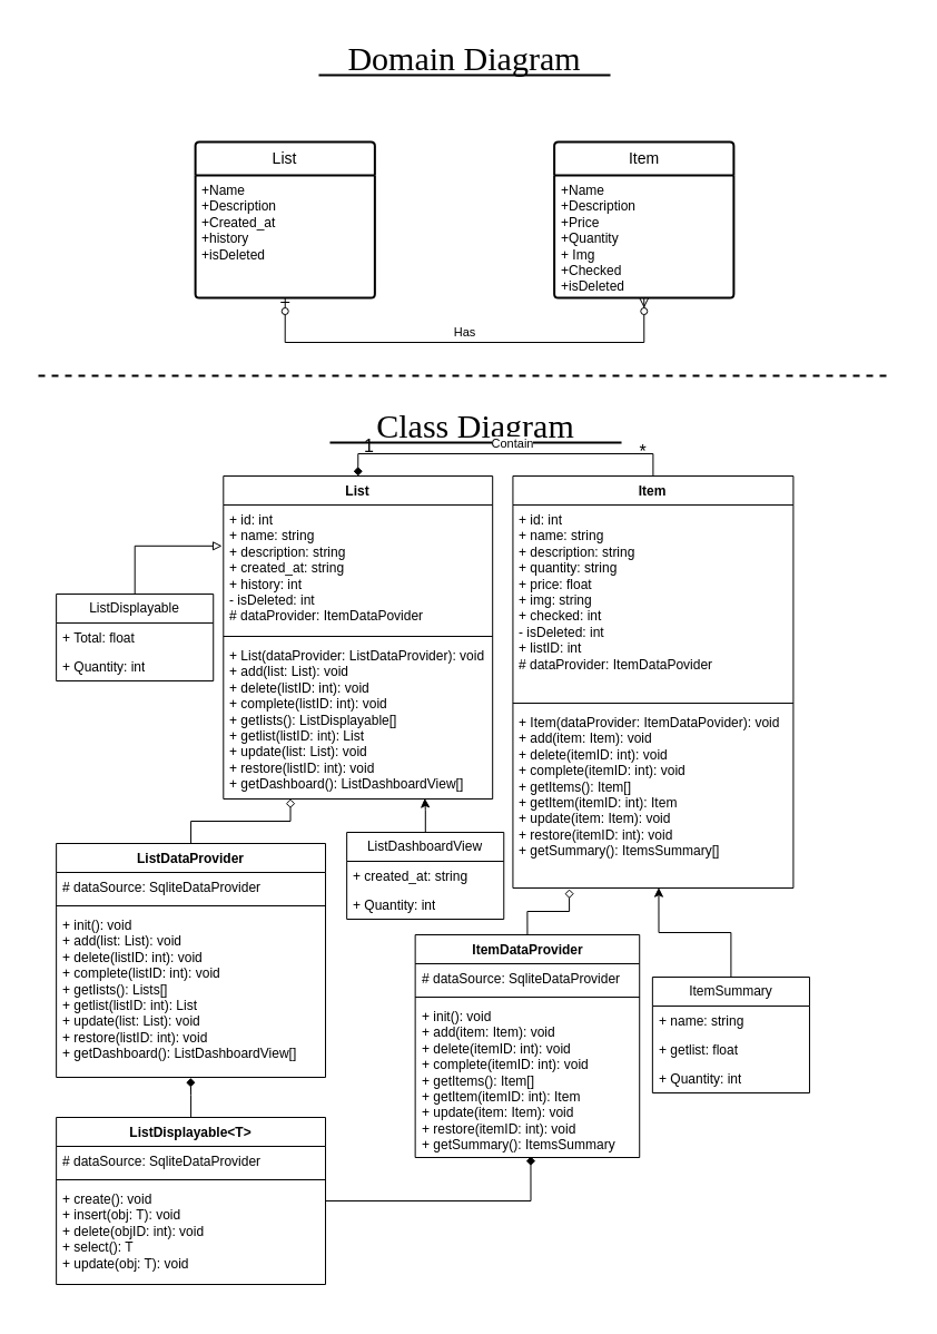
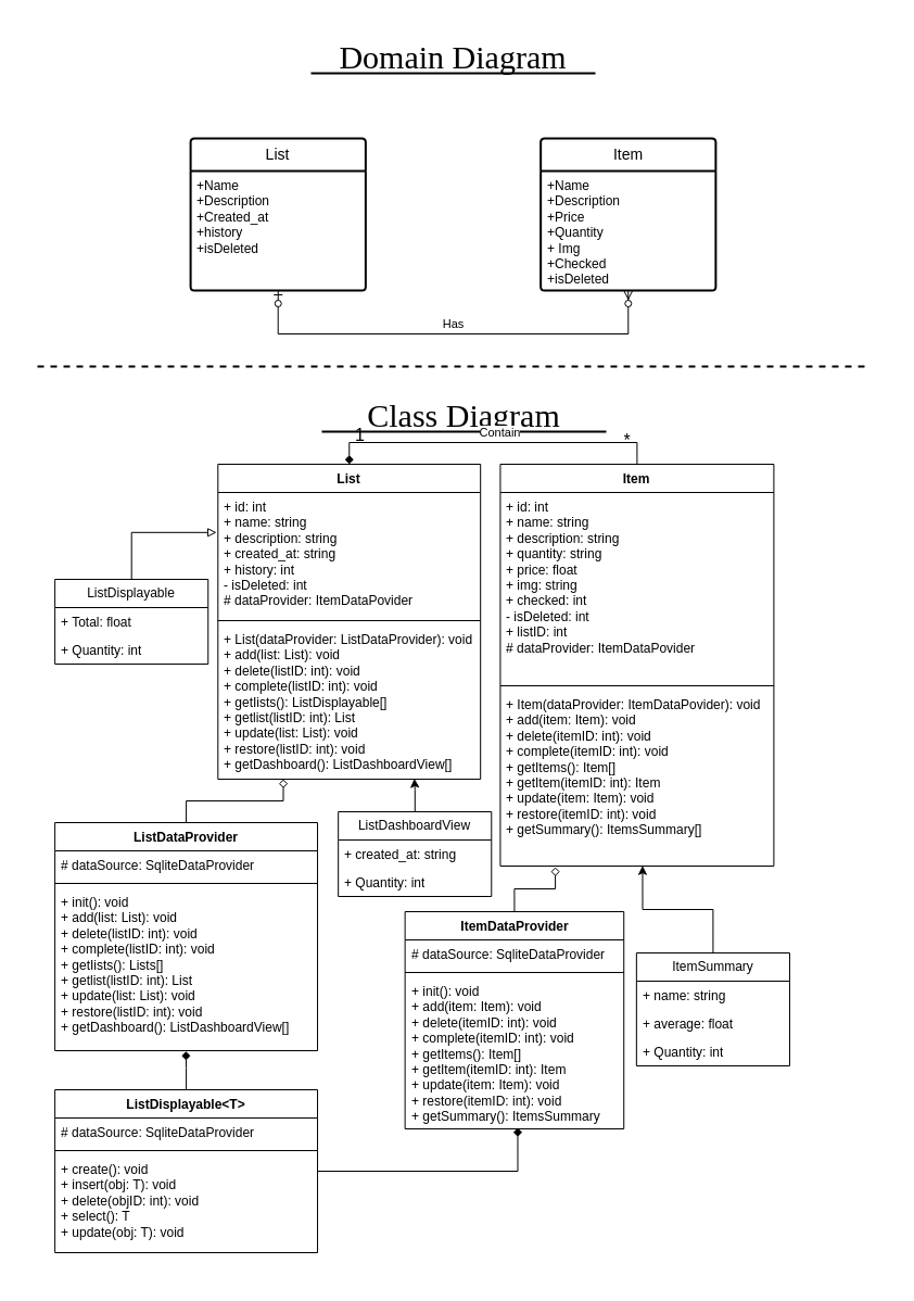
  <mxCell id="0" />
  <mxCell id="1" parent="0" />
  <mxCell id="2" value="" style="swimlane;startSize=0;strokeColor=none;fillColor=#FFFFFF;" vertex="1" parent="1"><mxGeometry x="20" y="20" width="800" height="1156" as="geometry"><mxRectangle x="20" y="10" width="50" height="40" as="alternateBounds" /></mxGeometry></mxCell>
  <mxCell id="3" value="" style="group" vertex="1" connectable="0" parent="2"><mxGeometry x="14" y="17" width="766" height="1116" as="geometry" /></mxCell>
  <mxCell id="4" value="List" style="swimlane;childLayout=stackLayout;horizontal=1;startSize=30;horizontalStack=0;rounded=1;fontSize=14;fontStyle=0;strokeWidth=2;resizeParent=0;resizeLast=1;shadow=0;dashed=0;align=center;arcSize=4;whiteSpace=wrap;html=1;" vertex="1" parent="3"><mxGeometry x="141.105" y="90" width="161.263" height="140" as="geometry" /></mxCell>
  <mxCell id="5" value="+Name&lt;br&gt;+Description&lt;div&gt;+Created_at&lt;br&gt;+history&lt;div&gt;+isDeleted&lt;/div&gt;&lt;/div&gt;" style="align=left;strokeColor=none;fillColor=none;spacingLeft=4;spacingRight=4;fontSize=12;verticalAlign=top;resizable=0;rotatable=0;part=1;html=1;whiteSpace=wrap;" vertex="1" parent="4"><mxGeometry y="30" width="161.263" height="110" as="geometry" /></mxCell>
  <mxCell id="6" value="Item" style="swimlane;childLayout=stackLayout;horizontal=1;startSize=30;horizontalStack=0;rounded=1;fontSize=14;fontStyle=0;strokeWidth=2;resizeParent=0;resizeLast=1;shadow=0;dashed=0;align=center;arcSize=4;whiteSpace=wrap;html=1;" vertex="1" parent="3"><mxGeometry x="463.632" y="90" width="161.263" height="140" as="geometry" /></mxCell>
  <mxCell id="7" value="+Name&lt;br&gt;+Description&lt;br&gt;+Price&lt;div&gt;+Quantity&lt;/div&gt;&lt;div&gt;+ Img&lt;/div&gt;&lt;div&gt;+Checked&lt;br&gt;&lt;div&gt;+isDeleted&lt;/div&gt;&lt;/div&gt;" style="align=left;strokeColor=none;fillColor=none;spacingLeft=4;spacingRight=4;fontSize=12;verticalAlign=top;resizable=0;rotatable=0;part=1;html=1;whiteSpace=wrap;" vertex="1" parent="6"><mxGeometry y="30" width="161.263" height="110" as="geometry" /></mxCell>
  <mxCell id="8" value="" style="edgeStyle=orthogonalEdgeStyle;fontSize=12;html=1;endArrow=ERzeroToMany;startArrow=ERzeroToOne;rounded=0;entryX=0.5;entryY=1;entryDx=0;entryDy=0;exitX=0.5;exitY=1;exitDx=0;exitDy=0;" edge="1" parent="3" source="5" target="7"><mxGeometry width="100" height="100" relative="1" as="geometry"><mxPoint x="241.895" y="370" as="sourcePoint" /><mxPoint x="342.684" y="270" as="targetPoint" /><Array as="points"><mxPoint x="221.737" y="270" /><mxPoint x="544.263" y="270" /></Array></mxGeometry></mxCell>
  <mxCell id="9" value="Has" style="edgeLabel;html=1;align=center;verticalAlign=middle;resizable=0;points=[];" vertex="1" connectable="0" parent="8"><mxGeometry x="0.013" relative="1" as="geometry"><mxPoint x="-3" y="-10" as="offset" /></mxGeometry></mxCell>
  <mxCell id="10" value="&lt;font style=&quot;font-size: 30px;&quot; face=&quot;Verdana&quot;&gt;Domain Diagram&lt;/font&gt;" style="text;html=1;align=center;verticalAlign=middle;whiteSpace=wrap;rounded=0;" vertex="1" parent="3"><mxGeometry x="251.974" width="262.053" height="30" as="geometry" /></mxCell>
  <mxCell id="11" value="" style="endArrow=none;html=1;rounded=0;entryX=1;entryY=1;entryDx=0;entryDy=0;exitX=0;exitY=1;exitDx=0;exitDy=0;strokeWidth=2;" edge="1" parent="3" source="10" target="10"><mxGeometry width="50" height="50" relative="1" as="geometry"><mxPoint x="298.337" y="98" as="sourcePoint" /><mxPoint x="348.732" y="48" as="targetPoint" /></mxGeometry></mxCell>
  <mxCell id="12" value="" style="endArrow=none;dashed=1;html=1;rounded=0;strokeWidth=2;" edge="1" parent="3"><mxGeometry width="50" height="50" relative="1" as="geometry"><mxPoint y="300" as="sourcePoint" /><mxPoint x="766" y="300" as="targetPoint" /></mxGeometry></mxCell>
  <mxCell id="13" value="&lt;font style=&quot;font-size: 30px;&quot; face=&quot;Verdana&quot;&gt;Class Diagram&lt;/font&gt;" style="text;html=1;align=center;verticalAlign=middle;whiteSpace=wrap;rounded=0;" vertex="1" parent="3"><mxGeometry x="261.974" y="330" width="262.053" height="30" as="geometry" /></mxCell>
  <mxCell id="14" value="" style="endArrow=none;html=1;rounded=0;entryX=1;entryY=1;entryDx=0;entryDy=0;exitX=0;exitY=1;exitDx=0;exitDy=0;strokeWidth=2;" edge="1" source="13" target="13" parent="3"><mxGeometry width="50" height="50" relative="1" as="geometry"><mxPoint x="298.337" y="438" as="sourcePoint" /><mxPoint x="348.732" y="388" as="targetPoint" /></mxGeometry></mxCell>
  <mxCell id="15" value="List" style="swimlane;fontStyle=1;align=center;verticalAlign=top;childLayout=stackLayout;horizontal=1;startSize=26;horizontalStack=0;resizeParent=1;resizeParentMax=0;resizeLast=0;collapsible=1;marginBottom=0;whiteSpace=wrap;html=1;" vertex="1" parent="3"><mxGeometry x="166.303" y="390" width="241.895" height="290" as="geometry" /></mxCell>
  <mxCell id="16" value="&lt;div&gt;+ id: int&lt;/div&gt;+ name: string&lt;div&gt;+ description: string&lt;/div&gt;&lt;div&gt;+ created_at: string&lt;/div&gt;&lt;div&gt;+ history: int&lt;/div&gt;&lt;div&gt;- isDeleted: int&lt;/div&gt;&lt;div&gt;# dataProvider: ItemDataPovider&lt;/div&gt;" style="text;strokeColor=none;fillColor=none;align=left;verticalAlign=top;spacingLeft=4;spacingRight=4;overflow=hidden;rotatable=0;points=[[0,0.5],[1,0.5]];portConstraint=eastwest;whiteSpace=wrap;html=1;" vertex="1" parent="15"><mxGeometry y="26" width="241.895" height="114" as="geometry" /></mxCell>
  <mxCell id="17" value="" style="line;strokeWidth=1;fillColor=none;align=left;verticalAlign=middle;spacingTop=-1;spacingLeft=3;spacingRight=3;rotatable=0;labelPosition=right;points=[];portConstraint=eastwest;strokeColor=inherit;" vertex="1" parent="15"><mxGeometry y="140" width="241.895" height="8" as="geometry" /></mxCell>
  <mxCell id="18" value="+ List(dataProvider: ListDataProvider): void&lt;br&gt;+ add(list: List): void&lt;div&gt;+ delete(listID: int): void&lt;/div&gt;&lt;div&gt;+ complete(listID: int): void&lt;/div&gt;&lt;div&gt;+ getIists(): ListDisplayable[]&lt;/div&gt;&lt;div&gt;+ getlist(listID: int): List&lt;/div&gt;&lt;div&gt;+ update(list: List): void&lt;/div&gt;&lt;div&gt;+ restore(listID: int): void&lt;/div&gt;&lt;div&gt;+ getDashboard(): ListDashboardView[]&lt;/div&gt;" style="text;strokeColor=none;fillColor=none;align=left;verticalAlign=top;spacingLeft=4;spacingRight=4;overflow=hidden;rotatable=0;points=[[0,0.5],[1,0.5]];portConstraint=eastwest;whiteSpace=wrap;html=1;" vertex="1" parent="15"><mxGeometry y="148" width="241.895" height="142" as="geometry" /></mxCell>
  <mxCell id="19" style="edgeStyle=orthogonalEdgeStyle;rounded=0;orthogonalLoop=1;jettySize=auto;html=1;entryX=0.5;entryY=0;entryDx=0;entryDy=0;exitX=0.5;exitY=0;exitDx=0;exitDy=0;endArrow=diamond;endFill=1;" edge="1" parent="3" source="23" target="15"><mxGeometry relative="1" as="geometry" /></mxCell>
  <mxCell id="20" value="Contain" style="edgeLabel;html=1;align=center;verticalAlign=middle;resizable=0;points=[];" vertex="1" connectable="0" parent="19"><mxGeometry x="-0.037" relative="1" as="geometry"><mxPoint y="-10" as="offset" /></mxGeometry></mxCell>
  <mxCell id="21" value="1" style="edgeLabel;html=1;align=center;verticalAlign=middle;resizable=0;points=[];labelBackgroundColor=none;fontSize=16;" vertex="1" connectable="0" parent="19"><mxGeometry x="0.81" y="-2" relative="1" as="geometry"><mxPoint y="-6" as="offset" /></mxGeometry></mxCell>
  <mxCell id="22" value="*" style="edgeLabel;html=1;align=center;verticalAlign=middle;resizable=0;points=[];labelBackgroundColor=none;fontSize=16;" vertex="1" connectable="0" parent="19"><mxGeometry x="-0.804" y="-1" relative="1" as="geometry"><mxPoint y="-2" as="offset" /></mxGeometry></mxCell>
  <mxCell id="23" value="Item" style="swimlane;fontStyle=1;align=center;verticalAlign=top;childLayout=stackLayout;horizontal=1;startSize=26;horizontalStack=0;resizeParent=1;resizeParentMax=0;resizeLast=0;collapsible=1;marginBottom=0;whiteSpace=wrap;html=1;" vertex="1" parent="3"><mxGeometry x="426.434" y="390" width="251.974" height="370" as="geometry" /></mxCell>
  <mxCell id="24" value="&lt;div&gt;+ id: int&lt;/div&gt;+ name: string&lt;div&gt;+ description: string&lt;/div&gt;&lt;div&gt;+ quantity: string&lt;/div&gt;&lt;div&gt;+ price: float&lt;/div&gt;&lt;div&gt;+ img: string&lt;/div&gt;&lt;div&gt;+ checked: int&lt;/div&gt;&lt;div&gt;- isDeleted: int&lt;/div&gt;&lt;div&gt;+ listID: int&lt;/div&gt;&lt;div&gt;# dataProvider: ItemDataPovider&lt;/div&gt;" style="text;strokeColor=none;fillColor=none;align=left;verticalAlign=top;spacingLeft=4;spacingRight=4;overflow=hidden;rotatable=0;points=[[0,0.5],[1,0.5]];portConstraint=eastwest;whiteSpace=wrap;html=1;" vertex="1" parent="23"><mxGeometry y="26" width="251.974" height="174" as="geometry" /></mxCell>
  <mxCell id="25" value="" style="line;strokeWidth=1;fillColor=none;align=left;verticalAlign=middle;spacingTop=-1;spacingLeft=3;spacingRight=3;rotatable=0;labelPosition=right;points=[];portConstraint=eastwest;strokeColor=inherit;" vertex="1" parent="23"><mxGeometry y="200" width="251.974" height="8" as="geometry" /></mxCell>
  <mxCell id="26" value="&lt;div&gt;+ Item(dataProvider:&amp;nbsp;&lt;span style=&quot;background-color: transparent; color: light-dark(rgb(0, 0, 0), rgb(255, 255, 255));&quot;&gt;ItemDataPovider&lt;/span&gt;&lt;span style=&quot;background-color: transparent; color: light-dark(rgb(0, 0, 0), rgb(255, 255, 255));&quot;&gt;): void&lt;/span&gt;&lt;/div&gt;+ add(item: Item): void&lt;div&gt;+ delete(itemID: int): void&lt;/div&gt;&lt;div&gt;+ complete(itemID: int): void&lt;/div&gt;&lt;div&gt;+ getItems(): Item[]&lt;/div&gt;&lt;div&gt;+ getItem(itemID: int): Item&lt;/div&gt;&lt;div&gt;+ update(item: Item): void&lt;/div&gt;&lt;div&gt;+ restore(itemID: int): void&lt;/div&gt;&lt;div&gt;+ getSummary(): ItemsSummary[]&lt;/div&gt;" style="text;strokeColor=none;fillColor=none;align=left;verticalAlign=top;spacingLeft=4;spacingRight=4;overflow=hidden;rotatable=0;points=[[0,0.5],[1,0.5]];portConstraint=eastwest;whiteSpace=wrap;html=1;" vertex="1" parent="23"><mxGeometry y="208" width="251.974" height="162" as="geometry" /></mxCell>
  <mxCell id="27" style="edgeStyle=orthogonalEdgeStyle;rounded=0;orthogonalLoop=1;jettySize=auto;html=1;exitX=0.5;exitY=0;exitDx=0;exitDy=0;entryX=0.52;entryY=0.998;entryDx=0;entryDy=0;entryPerimeter=0;" edge="1" parent="3" source="28" target="26"><mxGeometry relative="1" as="geometry" /></mxCell>
  <mxCell id="28" value="ItemSummary" style="swimlane;fontStyle=0;childLayout=stackLayout;horizontal=1;startSize=26;fillColor=none;horizontalStack=0;resizeParent=1;resizeParentMax=0;resizeLast=0;collapsible=1;marginBottom=0;whiteSpace=wrap;html=1;" vertex="1" parent="3"><mxGeometry x="551.863" y="840" width="141.105" height="104" as="geometry" /></mxCell>
  <mxCell id="29" value="+ name: string" style="text;strokeColor=none;fillColor=none;align=left;verticalAlign=top;spacingLeft=4;spacingRight=4;overflow=hidden;rotatable=0;points=[[0,0.5],[1,0.5]];portConstraint=eastwest;whiteSpace=wrap;html=1;" vertex="1" parent="28"><mxGeometry y="26" width="141.105" height="26" as="geometry" /></mxCell>
- <mxCell id="30" value="+ getlist: float" style="text;strokeColor=none;fillColor=none;align=left;verticalAlign=top;spacingLeft=4;spacingRight=4;overflow=hidden;rotatable=0;points=[[0,0.5],[1,0.5]];portConstraint=eastwest;whiteSpace=wrap;html=1;" vertex="1" parent="28"><mxGeometry y="52" width="141.105" height="26" as="geometry" /></mxCell>
+ <mxCell id="30" value="+ average: float" style="text;strokeColor=none;fillColor=none;align=left;verticalAlign=top;spacingLeft=4;spacingRight=4;overflow=hidden;rotatable=0;points=[[0,0.5],[1,0.5]];portConstraint=eastwest;whiteSpace=wrap;html=1;" vertex="1" parent="28"><mxGeometry y="52" width="141.105" height="26" as="geometry" /></mxCell>
  <mxCell id="31" value="+ Quantity: int" style="text;strokeColor=none;fillColor=none;align=left;verticalAlign=top;spacingLeft=4;spacingRight=4;overflow=hidden;rotatable=0;points=[[0,0.5],[1,0.5]];portConstraint=eastwest;whiteSpace=wrap;html=1;" vertex="1" parent="28"><mxGeometry y="78" width="141.105" height="26" as="geometry" /></mxCell>
  <mxCell id="32" value="ItemDataProvider" style="swimlane;fontStyle=1;align=center;verticalAlign=top;childLayout=stackLayout;horizontal=1;startSize=26;horizontalStack=0;resizeParent=1;resizeParentMax=0;resizeLast=0;collapsible=1;marginBottom=0;whiteSpace=wrap;html=1;" vertex="1" parent="3"><mxGeometry x="338.653" y="802" width="201.579" height="200" as="geometry" /></mxCell>
  <mxCell id="33" value="# dataSource: SqliteDataProvider" style="text;strokeColor=none;fillColor=none;align=left;verticalAlign=top;spacingLeft=4;spacingRight=4;overflow=hidden;rotatable=0;points=[[0,0.5],[1,0.5]];portConstraint=eastwest;whiteSpace=wrap;html=1;" vertex="1" parent="32"><mxGeometry y="26" width="201.579" height="26" as="geometry" /></mxCell>
  <mxCell id="34" value="" style="line;strokeWidth=1;fillColor=none;align=left;verticalAlign=middle;spacingTop=-1;spacingLeft=3;spacingRight=3;rotatable=0;labelPosition=right;points=[];portConstraint=eastwest;strokeColor=inherit;" vertex="1" parent="32"><mxGeometry y="52" width="201.579" height="8" as="geometry" /></mxCell>
  <mxCell id="35" value="+ init(): void&lt;br&gt;+ add(item: Item): void&lt;div&gt;+ delete(itemID: int): void&lt;/div&gt;&lt;div&gt;+ complete(itemID: int): void&lt;/div&gt;&lt;div&gt;+ getItems(): Item[]&lt;/div&gt;&lt;div&gt;+ getItem(itemID: int): Item&lt;/div&gt;&lt;div&gt;+ update(item: Item): void&lt;/div&gt;&lt;div&gt;+ restore(itemID: int): void&lt;/div&gt;&lt;div&gt;+ getSummary(): ItemsSummary&lt;/div&gt;" style="text;strokeColor=none;fillColor=none;align=left;verticalAlign=top;spacingLeft=4;spacingRight=4;overflow=hidden;rotatable=0;points=[[0,0.5],[1,0.5]];portConstraint=eastwest;whiteSpace=wrap;html=1;" vertex="1" parent="32"><mxGeometry y="60" width="201.579" height="140" as="geometry" /></mxCell>
  <mxCell id="36" style="edgeStyle=orthogonalEdgeStyle;rounded=0;orthogonalLoop=1;jettySize=auto;html=1;exitX=0.5;exitY=0;exitDx=0;exitDy=0;entryX=0.201;entryY=1.006;entryDx=0;entryDy=0;entryPerimeter=0;endArrow=diamond;endFill=0;" edge="1" parent="3" source="32" target="26"><mxGeometry relative="1" as="geometry" /></mxCell>
  <mxCell id="37" value="&lt;span style=&quot;text-align: left;&quot;&gt;ListDashboardView&lt;/span&gt;" style="swimlane;fontStyle=0;childLayout=stackLayout;horizontal=1;startSize=26;fillColor=none;horizontalStack=0;resizeParent=1;resizeParentMax=0;resizeLast=0;collapsible=1;marginBottom=0;whiteSpace=wrap;html=1;" vertex="1" parent="3"><mxGeometry x="277.171" y="710" width="141.105" height="78" as="geometry" /></mxCell>
  <mxCell id="38" value="+ created_at: string" style="text;strokeColor=none;fillColor=none;align=left;verticalAlign=top;spacingLeft=4;spacingRight=4;overflow=hidden;rotatable=0;points=[[0,0.5],[1,0.5]];portConstraint=eastwest;whiteSpace=wrap;html=1;" vertex="1" parent="37"><mxGeometry y="26" width="141.105" height="26" as="geometry" /></mxCell>
  <mxCell id="39" value="+ Quantity: int" style="text;strokeColor=none;fillColor=none;align=left;verticalAlign=top;spacingLeft=4;spacingRight=4;overflow=hidden;rotatable=0;points=[[0,0.5],[1,0.5]];portConstraint=eastwest;whiteSpace=wrap;html=1;" vertex="1" parent="37"><mxGeometry y="52" width="141.105" height="26" as="geometry" /></mxCell>
  <mxCell id="40" style="edgeStyle=orthogonalEdgeStyle;rounded=0;orthogonalLoop=1;jettySize=auto;html=1;entryX=0.748;entryY=0.996;entryDx=0;entryDy=0;entryPerimeter=0;" edge="1" parent="3" source="37" target="18"><mxGeometry relative="1" as="geometry" /></mxCell>
  <mxCell id="41" value="ListDataProvider" style="swimlane;fontStyle=1;align=center;verticalAlign=top;childLayout=stackLayout;horizontal=1;startSize=26;horizontalStack=0;resizeParent=1;resizeParentMax=0;resizeLast=0;collapsible=1;marginBottom=0;whiteSpace=wrap;html=1;" vertex="1" parent="3"><mxGeometry x="16.126" y="720" width="241.895" height="210" as="geometry" /></mxCell>
  <mxCell id="42" value="# dataSource: SqliteDataProvider" style="text;strokeColor=none;fillColor=none;align=left;verticalAlign=top;spacingLeft=4;spacingRight=4;overflow=hidden;rotatable=0;points=[[0,0.5],[1,0.5]];portConstraint=eastwest;whiteSpace=wrap;html=1;" vertex="1" parent="41"><mxGeometry y="26" width="241.895" height="26" as="geometry" /></mxCell>
  <mxCell id="43" value="" style="line;strokeWidth=1;fillColor=none;align=left;verticalAlign=middle;spacingTop=-1;spacingLeft=3;spacingRight=3;rotatable=0;labelPosition=right;points=[];portConstraint=eastwest;strokeColor=inherit;" vertex="1" parent="41"><mxGeometry y="52" width="241.895" height="8" as="geometry" /></mxCell>
  <mxCell id="44" value="+ init(): void&lt;div&gt;+ add(list: List): void&lt;div&gt;+ delete(listID: int): void&lt;/div&gt;&lt;div&gt;+ complete(listID: int): void&lt;/div&gt;&lt;div&gt;+ getIists(): Lists[]&lt;/div&gt;&lt;div&gt;+ getlist(listID: int): List&lt;/div&gt;&lt;div&gt;+ update(list: List): void&lt;/div&gt;&lt;div&gt;+ restore(listID: int): void&lt;/div&gt;&lt;div&gt;+ getDashboard(): ListDashboardView[]&lt;/div&gt;&lt;/div&gt;" style="text;strokeColor=none;fillColor=none;align=left;verticalAlign=top;spacingLeft=4;spacingRight=4;overflow=hidden;rotatable=0;points=[[0,0.5],[1,0.5]];portConstraint=eastwest;whiteSpace=wrap;html=1;" vertex="1" parent="41"><mxGeometry y="60" width="241.895" height="150" as="geometry" /></mxCell>
  <mxCell id="45" style="edgeStyle=orthogonalEdgeStyle;rounded=0;orthogonalLoop=1;jettySize=auto;html=1;exitX=0.5;exitY=0;exitDx=0;exitDy=0;entryX=0.249;entryY=1;entryDx=0;entryDy=0;entryPerimeter=0;endArrow=diamond;endFill=0;" edge="1" parent="3" source="41" target="18"><mxGeometry relative="1" as="geometry" /></mxCell>
  <mxCell id="46" value="ListDisplayable&amp;lt;T&amp;gt;" style="swimlane;fontStyle=1;align=center;verticalAlign=top;childLayout=stackLayout;horizontal=1;startSize=26;horizontalStack=0;resizeParent=1;resizeParentMax=0;resizeLast=0;collapsible=1;marginBottom=0;whiteSpace=wrap;html=1;" vertex="1" parent="3"><mxGeometry x="16.126" y="966" width="241.895" height="150" as="geometry" /></mxCell>
  <mxCell id="47" value="# dataSource: SqliteDataProvider" style="text;strokeColor=none;fillColor=none;align=left;verticalAlign=top;spacingLeft=4;spacingRight=4;overflow=hidden;rotatable=0;points=[[0,0.5],[1,0.5]];portConstraint=eastwest;whiteSpace=wrap;html=1;" vertex="1" parent="46"><mxGeometry y="26" width="241.895" height="26" as="geometry" /></mxCell>
  <mxCell id="48" value="" style="line;strokeWidth=1;fillColor=none;align=left;verticalAlign=middle;spacingTop=-1;spacingLeft=3;spacingRight=3;rotatable=0;labelPosition=right;points=[];portConstraint=eastwest;strokeColor=inherit;" vertex="1" parent="46"><mxGeometry y="52" width="241.895" height="8" as="geometry" /></mxCell>
  <mxCell id="49" value="+ create(): void&lt;div&gt;+ insert(obj: T): void&lt;div&gt;+ delete(objID: int): void&lt;/div&gt;&lt;div&gt;+ select(): T&lt;/div&gt;&lt;div&gt;+ update(obj: T): void&lt;/div&gt;&lt;/div&gt;" style="text;strokeColor=none;fillColor=none;align=left;verticalAlign=top;spacingLeft=4;spacingRight=4;overflow=hidden;rotatable=0;points=[[0,0.5],[1,0.5]];portConstraint=eastwest;whiteSpace=wrap;html=1;" vertex="1" parent="46"><mxGeometry y="60" width="241.895" height="90" as="geometry" /></mxCell>
  <mxCell id="50" style="edgeStyle=orthogonalEdgeStyle;rounded=0;orthogonalLoop=1;jettySize=auto;html=1;entryX=0.499;entryY=1.004;entryDx=0;entryDy=0;entryPerimeter=0;endArrow=diamond;endFill=1;" edge="1" parent="3" source="46" target="44"><mxGeometry relative="1" as="geometry" /></mxCell>
  <mxCell id="51" style="edgeStyle=orthogonalEdgeStyle;rounded=0;orthogonalLoop=1;jettySize=auto;html=1;entryX=0.515;entryY=0.993;entryDx=0;entryDy=0;entryPerimeter=0;endArrow=diamond;endFill=1;" edge="1" parent="3" source="46" target="35"><mxGeometry relative="1" as="geometry" /></mxCell>
  <mxCell id="52" value="&lt;span style=&quot;text-align: left;&quot;&gt;ListDisplayable&lt;/span&gt;" style="swimlane;fontStyle=0;childLayout=stackLayout;horizontal=1;startSize=26;fillColor=none;horizontalStack=0;resizeParent=1;resizeParentMax=0;resizeLast=0;collapsible=1;marginBottom=0;whiteSpace=wrap;html=1;" vertex="1" parent="3"><mxGeometry x="16.13" y="496" width="141.11" height="78" as="geometry" /></mxCell>
  <mxCell id="53" value="+ Total: float" style="text;strokeColor=none;fillColor=none;align=left;verticalAlign=top;spacingLeft=4;spacingRight=4;overflow=hidden;rotatable=0;points=[[0,0.5],[1,0.5]];portConstraint=eastwest;whiteSpace=wrap;html=1;" vertex="1" parent="52"><mxGeometry y="26" width="141.11" height="26" as="geometry" /></mxCell>
  <mxCell id="54" value="+ Quantity: int" style="text;strokeColor=none;fillColor=none;align=left;verticalAlign=top;spacingLeft=4;spacingRight=4;overflow=hidden;rotatable=0;points=[[0,0.5],[1,0.5]];portConstraint=eastwest;whiteSpace=wrap;html=1;" vertex="1" parent="52"><mxGeometry y="52" width="141.11" height="26" as="geometry" /></mxCell>
  <mxCell id="55" style="edgeStyle=orthogonalEdgeStyle;rounded=0;orthogonalLoop=1;jettySize=auto;html=1;exitX=0.5;exitY=0;exitDx=0;exitDy=0;entryX=-0.005;entryY=0.323;entryDx=0;entryDy=0;entryPerimeter=0;endArrow=block;endFill=0;" edge="1" parent="3" source="52" target="16"><mxGeometry relative="1" as="geometry" /></mxCell>
